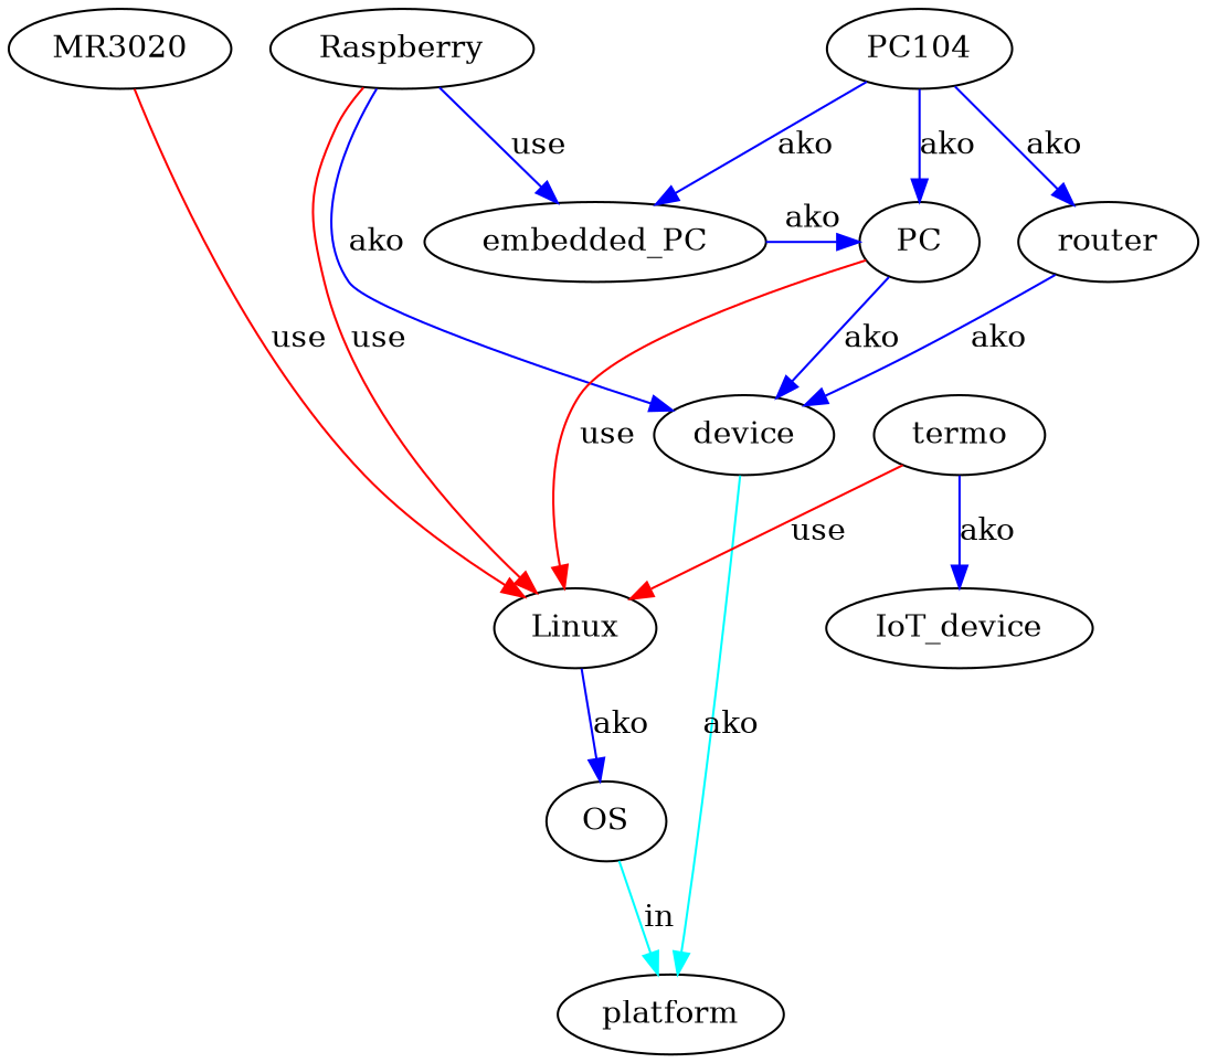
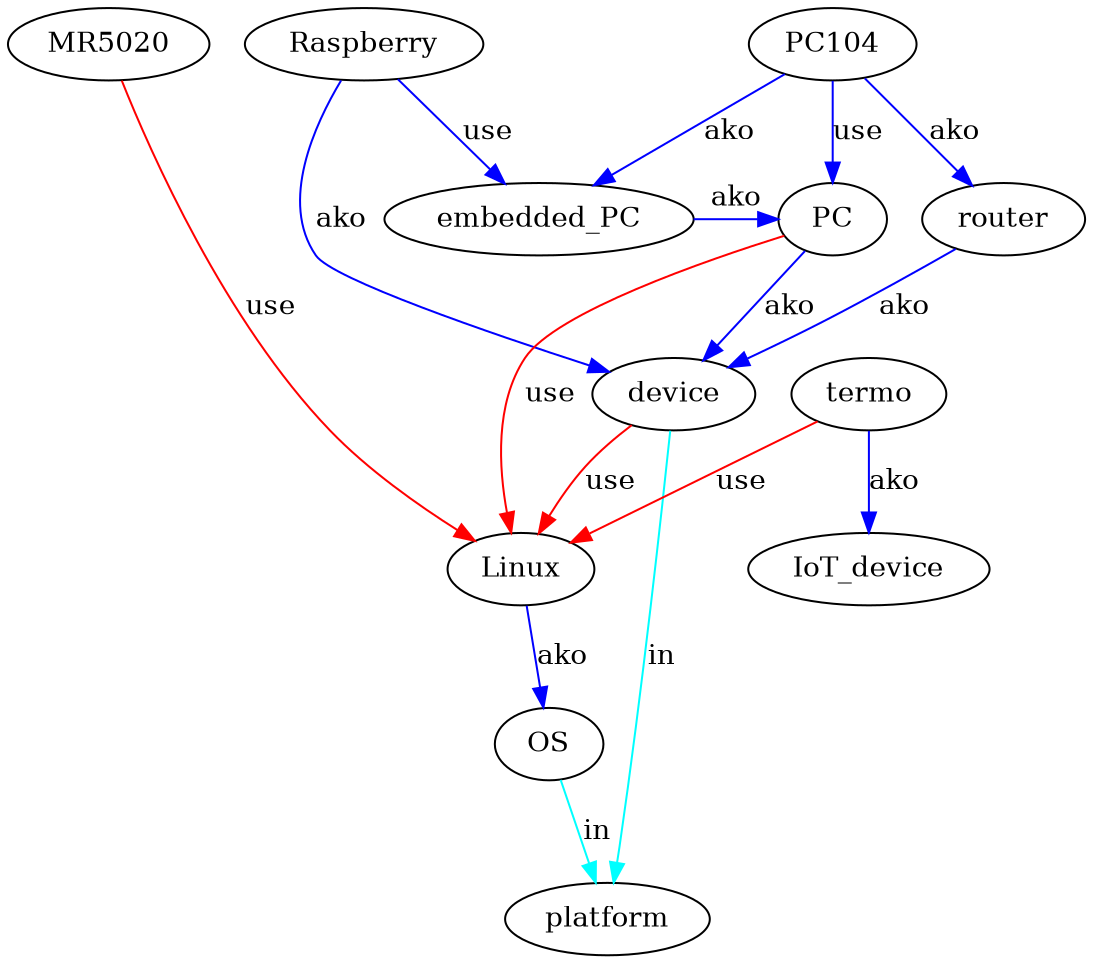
  digraph {
    edge [color=blue]
    Raspberry
-   MR3020
+   MR3020 [label=MR5020]
    PC104
    PC
    router
    embedded_PC
    Linux
    n8 [label=device]
    termo
    IoT_device
    OS
    platform
    subgraph sub_1 {
      rank=same
      Raspberry
      MR3020
      PC104
    }
    subgraph sub_2 {
      rank=same
      PC
      router
      embedded_PC
    }
    Raspberry -> embedded_PC [label=use]
-   Raspberry -> Linux [color=red label=use]
+   n8 -> Linux [color=red label=use]
    Raspberry -> n8 [label=ako]
    MR3020 -> Linux [color=red label=use]
-   PC104 -> PC [label=ako]
+   PC104 -> PC [label=use]
    PC104 -> router [label=ako]
    PC104 -> embedded_PC [label=ako]
    PC -> Linux [color=red label=use]
    PC -> n8 [label=ako]
    router -> n8 [label=ako]
    embedded_PC -> PC [label=ako]
    Linux -> OS [label=ako]
-   n8 -> platform [color=cyan label=ako]
+   n8 -> platform [color=cyan label=in]
    termo -> Linux [color=red label=use]
    termo -> IoT_device [label=ako]
    OS -> platform [color=cyan label=in]
  }
